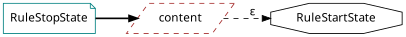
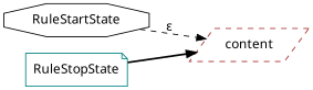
  digraph {
    fontname="Noto Sans"
    rankdir=LR
    node [fontname="Noto Sans"]
    edge [arrowhead=normal fontname="Noto Sans"]
    RuleStartState [color=black shape=octagon]
    RuleStopState [color=teal shape=note]
    content [color=brown shape=parallelogram style=dashed]
    subgraph sub_1 {
      RuleStartState
      RuleStopState
    }
    subgraph sub_2 {
      content
    }
-   content -> RuleStartState [label="&#0949;" style=dashed]
+   RuleStartState -> content [label="&#0949;" style=dashed]
    RuleStopState -> content [style=bold]
  }
